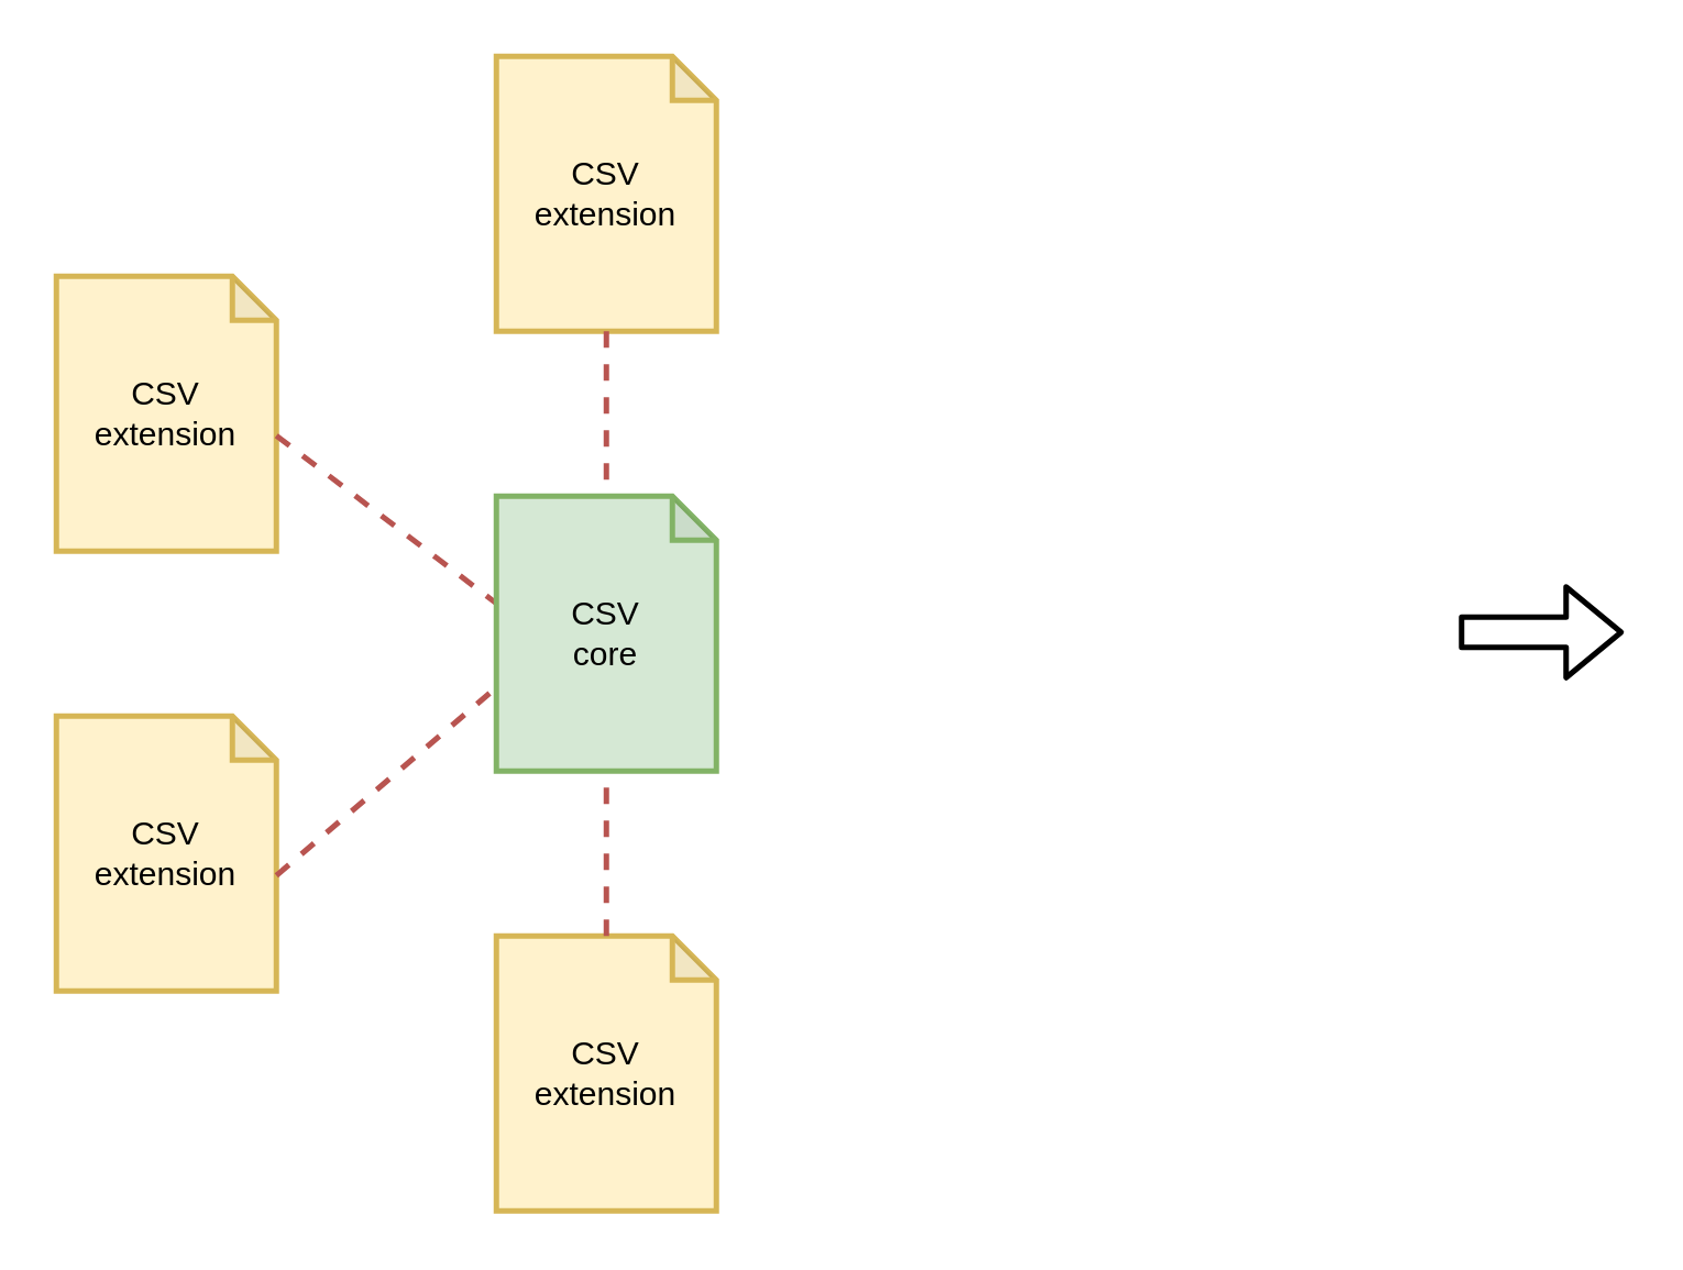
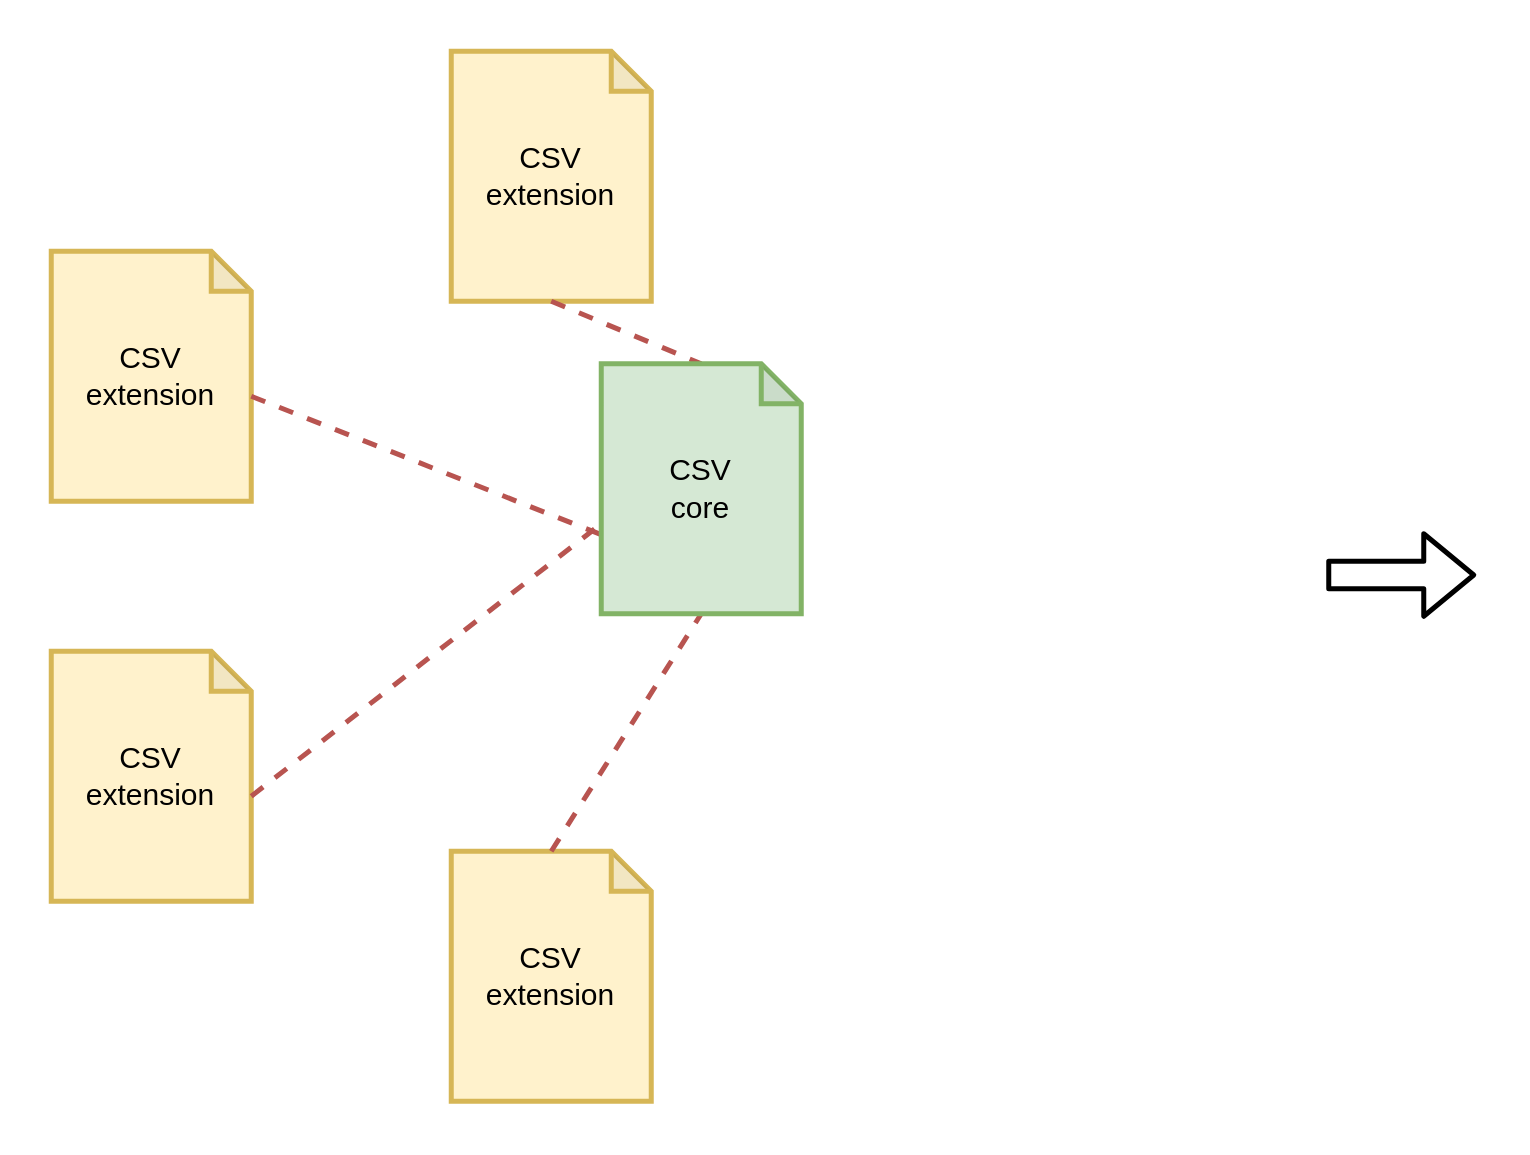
  <mxCell id="0" />
  <mxCell id="1" parent="0" />
  <mxCell id="2" value="CSV&lt;br&gt;extension" style="shape=note;whiteSpace=wrap;html=1;backgroundOutline=1;darkOpacity=0.05;size=16;fillColor=#fff2cc;strokeColor=#d6b656;strokeWidth=2;" vertex="1" parent="1"><mxGeometry x="180" y="340" width="80" height="100" as="geometry" /></mxCell>
  <mxCell id="3" value="CSV&lt;br&gt;extension" style="shape=note;whiteSpace=wrap;html=1;backgroundOutline=1;darkOpacity=0.05;size=16;fillColor=#fff2cc;strokeColor=#d6b656;strokeWidth=2;" vertex="1" parent="1"><mxGeometry x="20" y="100" width="80" height="100" as="geometry" /></mxCell>
  <mxCell id="4" value="CSV&lt;br&gt;extension" style="shape=note;whiteSpace=wrap;html=1;backgroundOutline=1;darkOpacity=0.05;size=16;fillColor=#fff2cc;strokeColor=#d6b656;strokeWidth=2;" vertex="1" parent="1"><mxGeometry x="180" y="20" width="80" height="100" as="geometry" /></mxCell>
  <mxCell id="5" value="CSV&lt;br&gt;extension" style="shape=note;whiteSpace=wrap;html=1;backgroundOutline=1;darkOpacity=0.05;size=16;fillColor=#fff2cc;strokeColor=#d6b656;strokeWidth=2;" vertex="1" parent="1"><mxGeometry x="20" y="260" width="80" height="100" as="geometry" /></mxCell>
  <mxCell id="6" value="" style="endArrow=none;dashed=1;html=1;fillColor=#f8cecc;strokeColor=#b85450;exitX=0;exitY=0;exitDx=80;exitDy=58;exitPerimeter=0;entryX=1;entryY=1;entryDx=0;entryDy=0;entryPerimeter=0;strokeWidth=2;" edge="1" parent="1" source="3" target="10"><mxGeometry width="50" height="50" relative="1" as="geometry"><mxPoint x="130" y="180" as="sourcePoint" /><mxPoint x="260" y="240" as="targetPoint" /></mxGeometry></mxCell>
  <mxCell id="7" value="" style="endArrow=none;dashed=1;html=1;fillColor=#f8cecc;strokeColor=#b85450;exitX=0;exitY=0;exitDx=80;exitDy=58;exitPerimeter=0;entryX=0;entryY=0;entryDx=72;entryDy=8;entryPerimeter=0;strokeWidth=2;" edge="1" parent="1" source="5" target="10"><mxGeometry width="50" height="50" relative="1" as="geometry"><mxPoint x="110" y="168" as="sourcePoint" /><mxPoint x="190" y="240" as="targetPoint" /></mxGeometry></mxCell>
  <mxCell id="8" value="" style="endArrow=none;dashed=1;html=1;fillColor=#f8cecc;strokeColor=#b85450;exitX=0.5;exitY=1;exitDx=0;exitDy=0;exitPerimeter=0;entryX=0.5;entryY=0;entryDx=0;entryDy=0;entryPerimeter=0;strokeWidth=2;" edge="1" parent="1" source="4" target="10"><mxGeometry width="50" height="50" relative="1" as="geometry"><mxPoint x="120" y="178" as="sourcePoint" /><mxPoint x="200" y="250" as="targetPoint" /></mxGeometry></mxCell>
  <mxCell id="9" value="" style="endArrow=none;dashed=1;html=1;fillColor=#f8cecc;strokeColor=#b85450;exitX=0.5;exitY=0;exitDx=0;exitDy=0;exitPerimeter=0;entryX=0.5;entryY=1;entryDx=0;entryDy=0;entryPerimeter=0;strokeWidth=2;" edge="1" parent="1" source="2" target="10"><mxGeometry width="50" height="50" relative="1" as="geometry"><mxPoint x="130" y="188" as="sourcePoint" /><mxPoint x="210" y="260" as="targetPoint" /></mxGeometry></mxCell>
- <mxCell id="10" value="CSV&lt;br&gt;core" style="shape=note;whiteSpace=wrap;html=1;backgroundOutline=1;darkOpacity=0.05;size=16;fillColor=#d5e8d4;strokeColor=#82b366;strokeWidth=2;" vertex="1" parent="1"><mxGeometry x="180" y="180" width="80" height="100" as="geometry" /></mxCell>
+ <mxCell id="10" value="CSV&lt;br&gt;core" style="shape=note;whiteSpace=wrap;html=1;backgroundOutline=1;darkOpacity=0.05;size=16;fillColor=#d5e8d4;strokeColor=#82b366;strokeWidth=2;" vertex="1" parent="1"><mxGeometry x="240" y="145" width="80" height="100" as="geometry" /></mxCell>
  <mxCell id="11" value="" style="shape=flexArrow;endArrow=classic;html=1;strokeWidth=2;" edge="1" parent="1"><mxGeometry width="50" height="50" relative="1" as="geometry"><mxPoint x="530" y="229.5" as="sourcePoint" /><mxPoint x="590" y="229.5" as="targetPoint" /></mxGeometry></mxCell>
